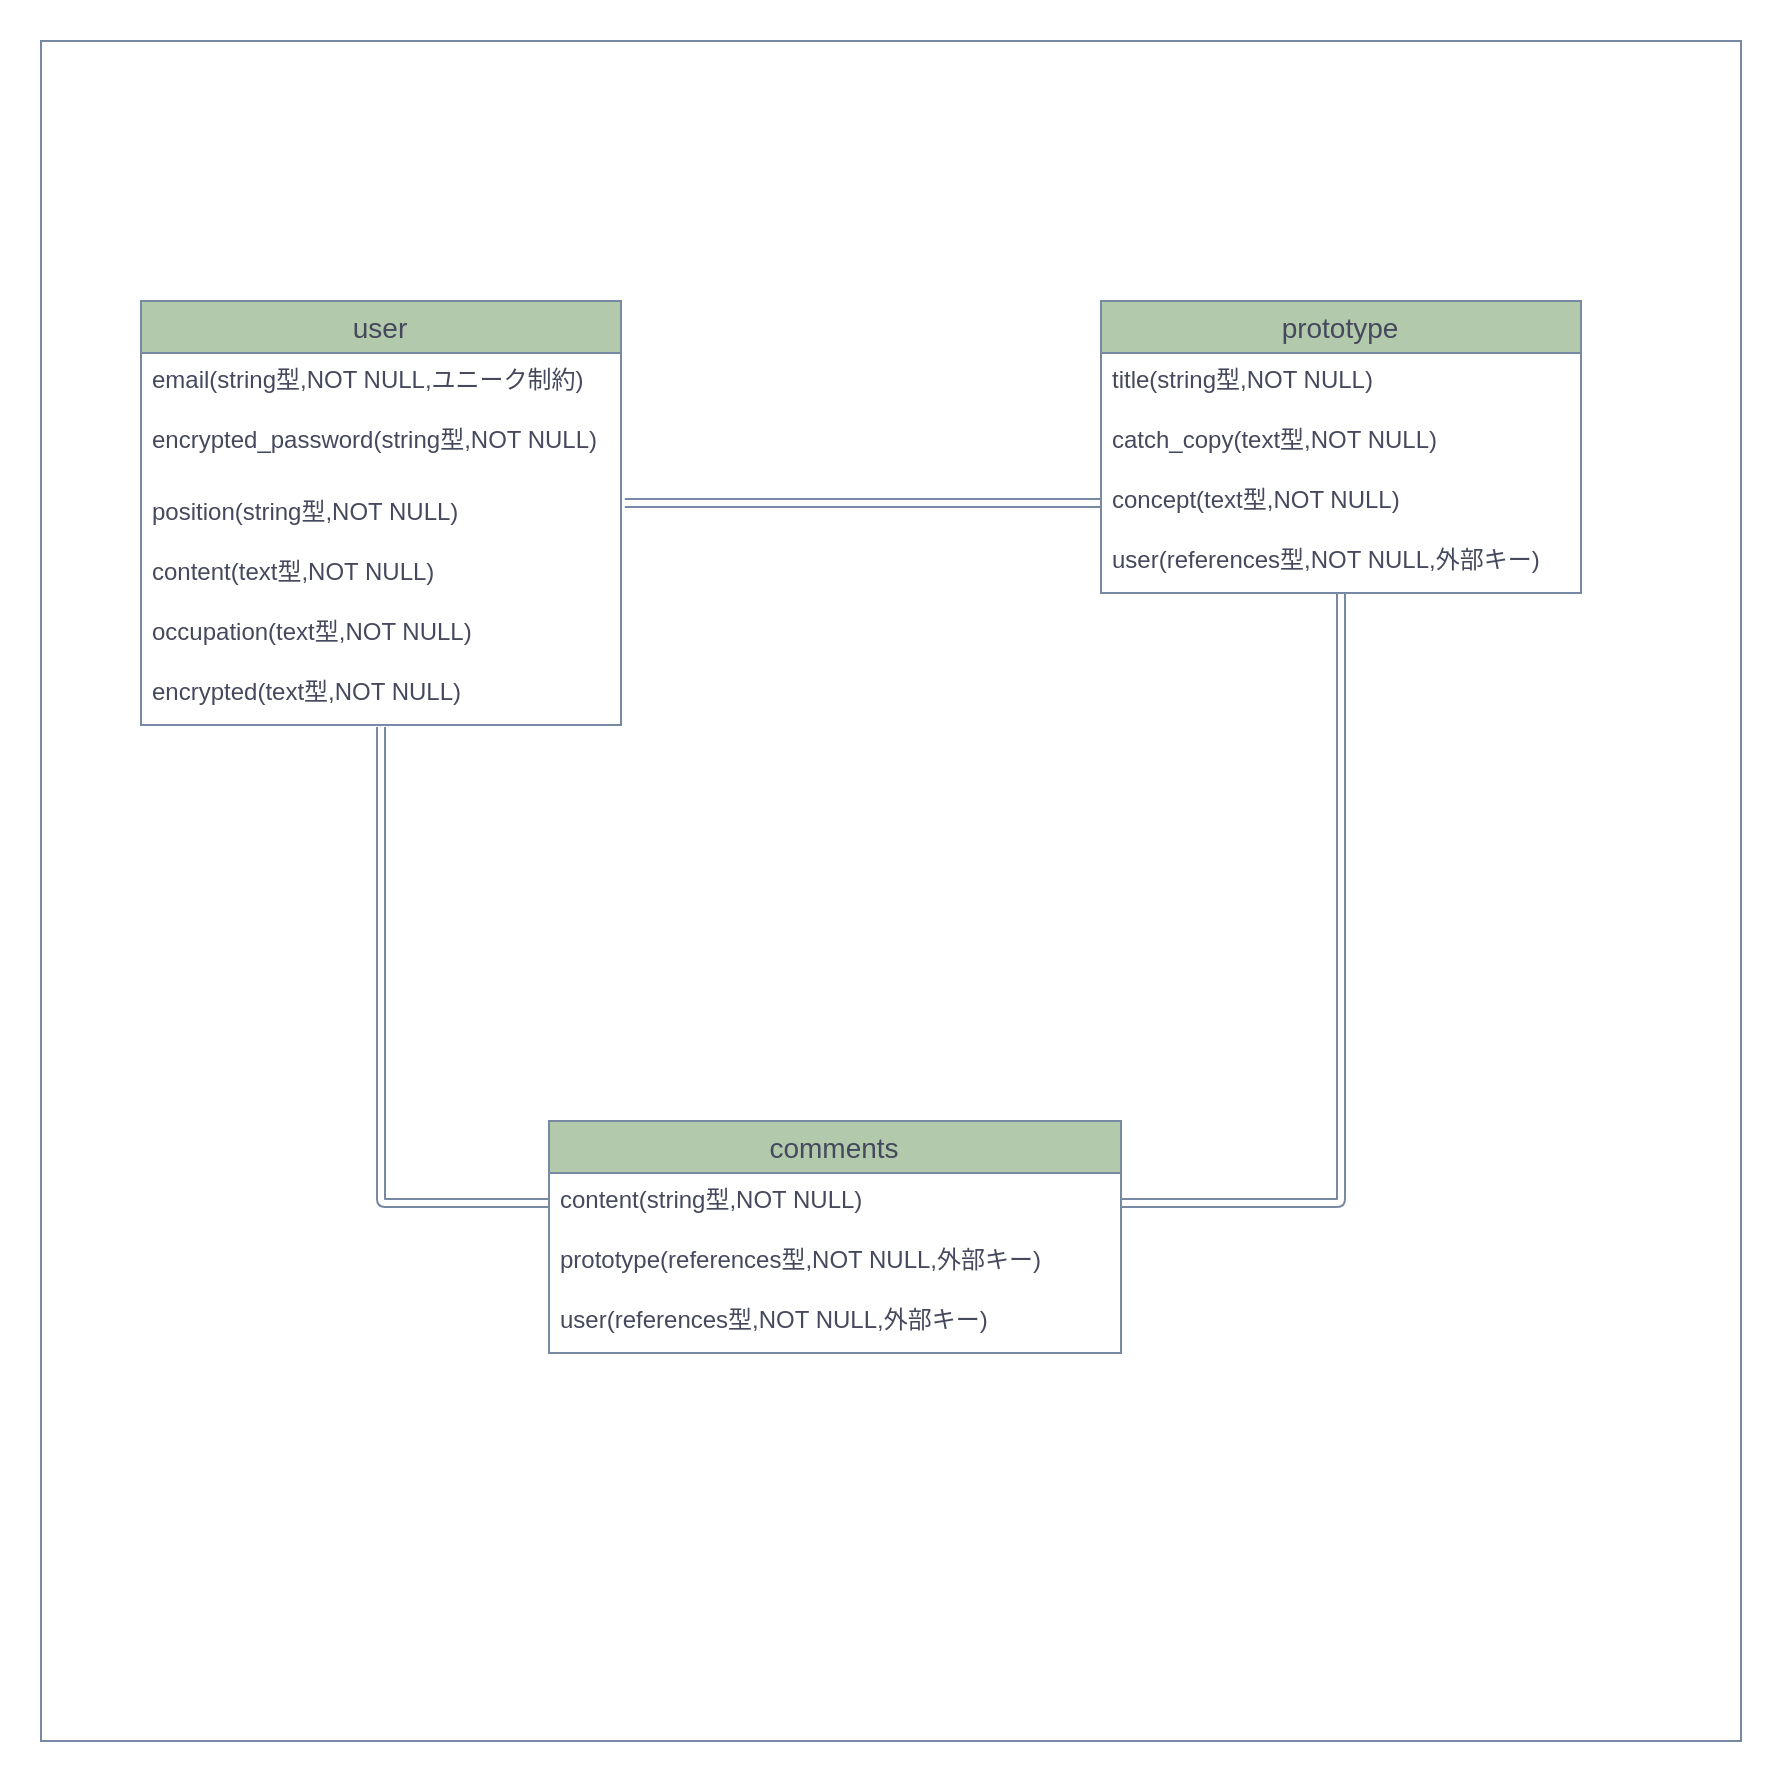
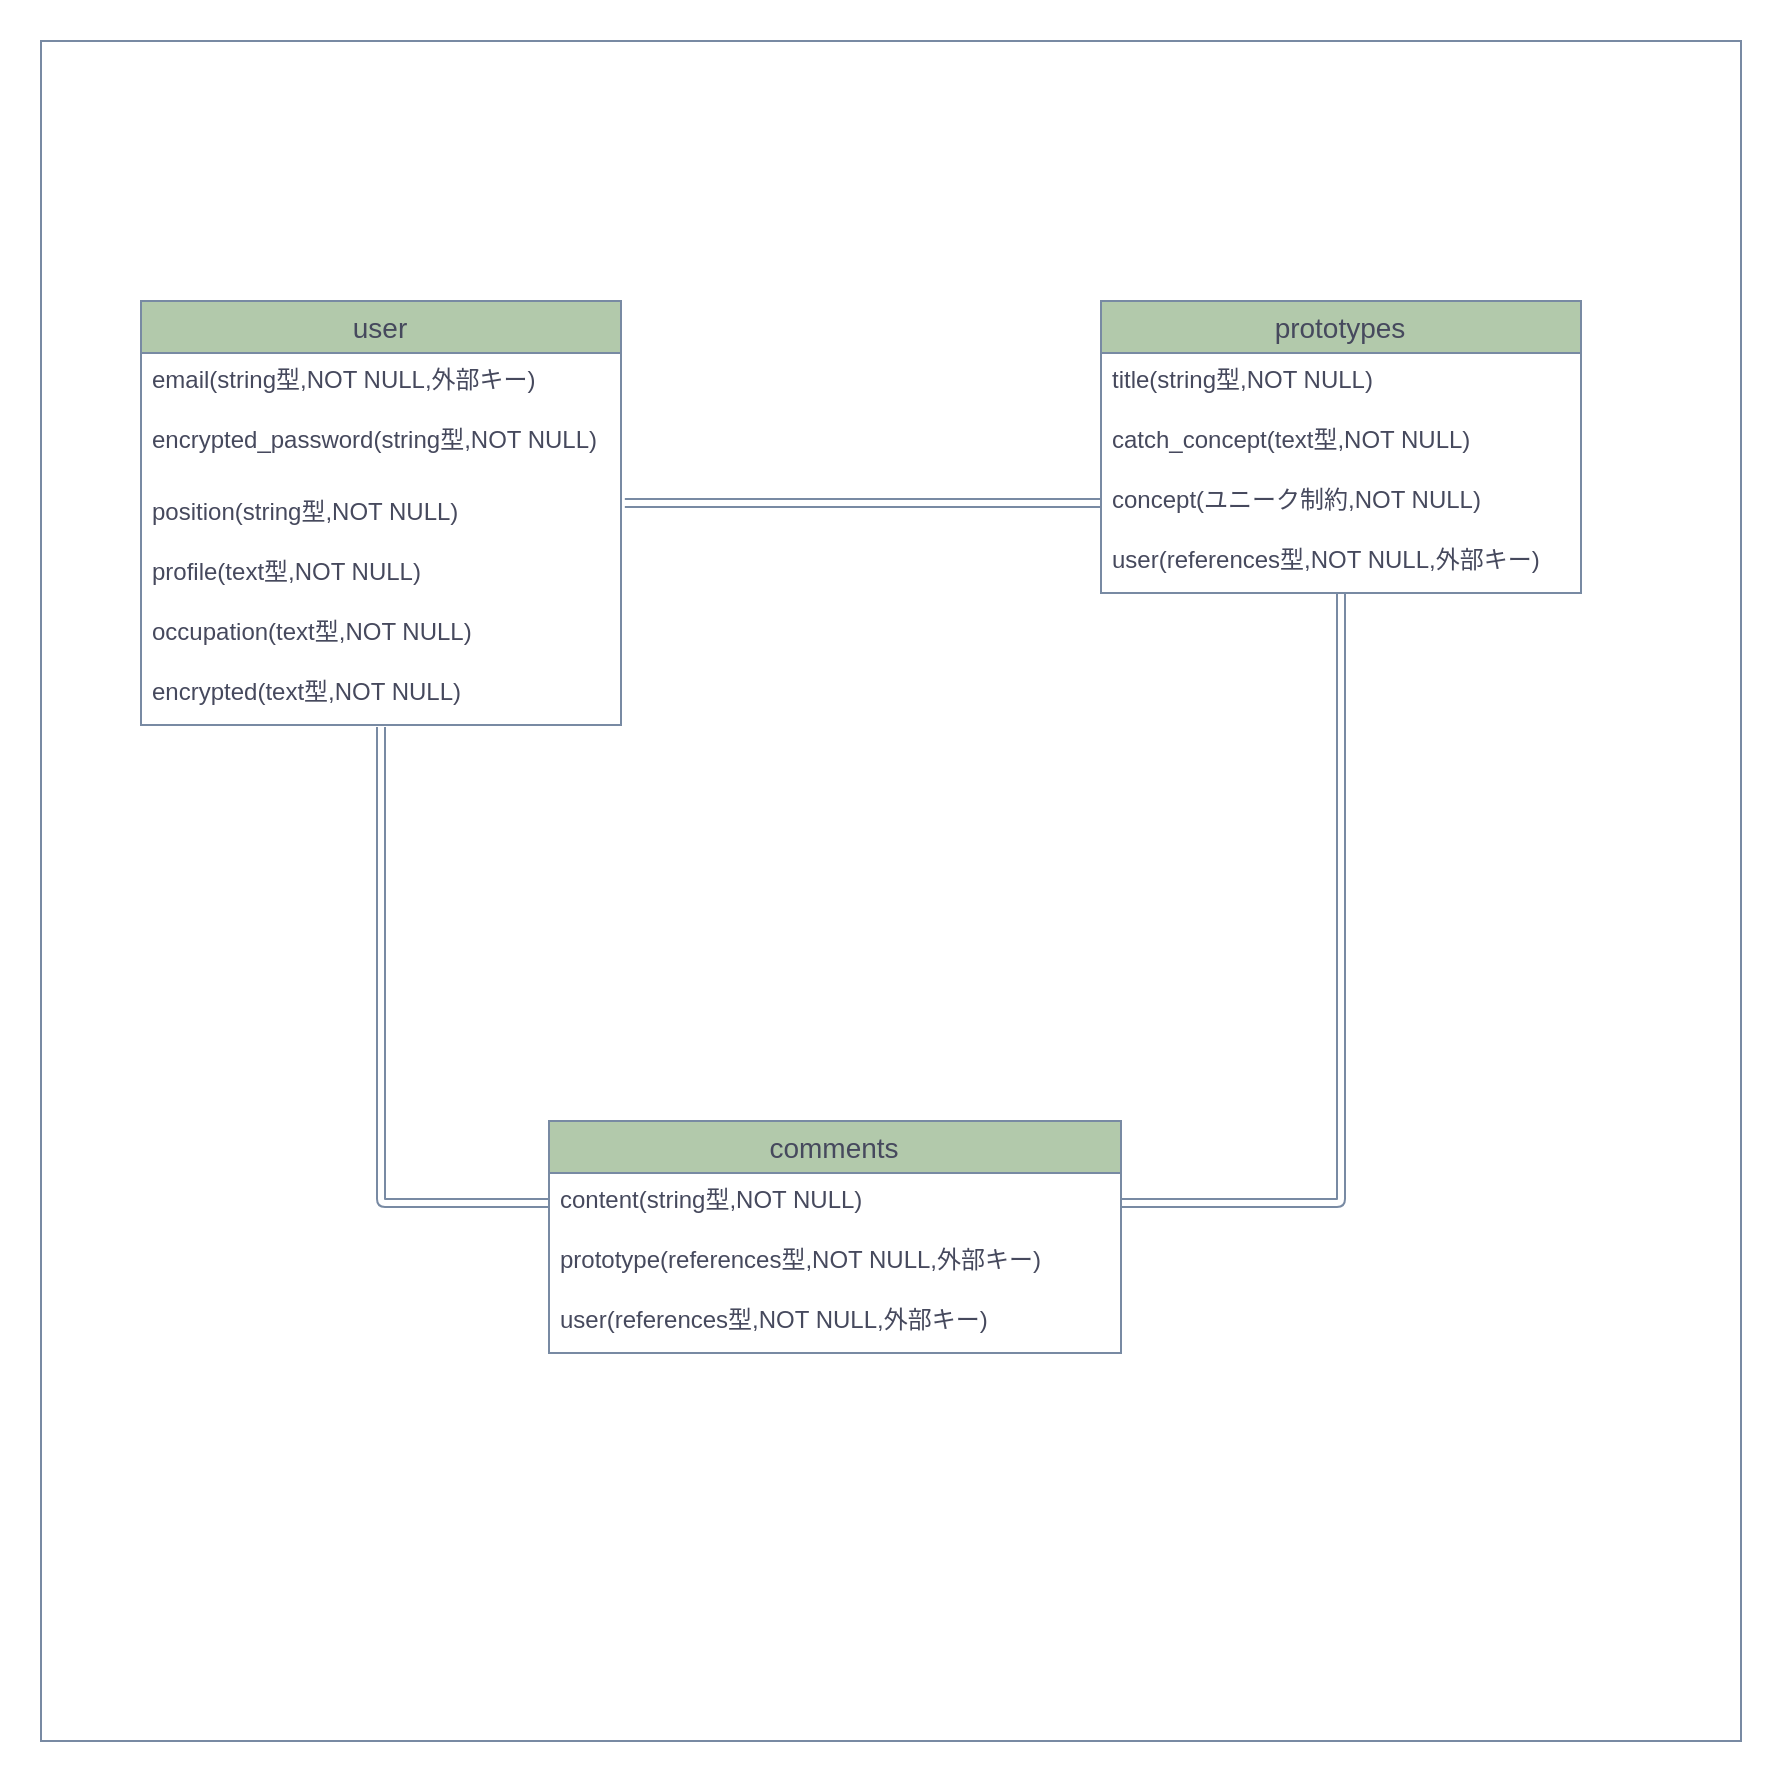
  <mxCell id="0" />
  <mxCell id="1" parent="0" />
  <mxCell id="2" value="" style="whiteSpace=wrap;html=1;aspect=fixed;sketch=0;fontColor=#46495D;strokeColor=#788AA3;fillColor=none;" vertex="1" parent="1"><mxGeometry x="20" y="20" width="850" height="850" as="geometry" /></mxCell>
  <mxCell id="3" style="edgeStyle=orthogonalEdgeStyle;orthogonalLoop=1;jettySize=auto;html=1;entryX=0;entryY=0.5;entryDx=0;entryDy=0;shape=link;exitX=1.008;exitY=0.3;exitDx=0;exitDy=0;exitPerimeter=0;strokeColor=#788AA3;fontColor=#46495D;" parent="1" source="8" target="16" edge="1"><mxGeometry relative="1" as="geometry"><mxPoint x="340" y="240" as="sourcePoint" /><mxPoint x="470" y="240" as="targetPoint" /></mxGeometry></mxCell>
  <mxCell id="4" style="edgeStyle=orthogonalEdgeStyle;shape=link;orthogonalLoop=1;jettySize=auto;html=1;entryX=0;entryY=0.5;entryDx=0;entryDy=0;strokeColor=#788AA3;fontColor=#46495D;" parent="1" source="5" target="19" edge="1"><mxGeometry relative="1" as="geometry" /></mxCell>
  <mxCell id="5" value="user" style="swimlane;fontStyle=0;childLayout=stackLayout;horizontal=1;startSize=26;horizontalStack=0;resizeParent=1;resizeParentMax=0;resizeLast=0;collapsible=1;marginBottom=0;align=center;fontSize=14;perimeterSpacing=1;fillColor=#B2C9AB;strokeColor=#788AA3;fontColor=#46495D;" parent="1" vertex="1"><mxGeometry x="70" y="150" width="240" height="212" as="geometry" /></mxCell>
- <mxCell id="6" value="email(string型,NOT NULL,ユニーク制約)" style="text;strokeColor=none;fillColor=none;spacingLeft=4;spacingRight=4;overflow=hidden;rotatable=0;points=[[0,0.5],[1,0.5]];portConstraint=eastwest;fontSize=12;fontColor=#46495D;" parent="5" vertex="1"><mxGeometry y="26" width="240" height="30" as="geometry" /></mxCell>
+ <mxCell id="6" value="email(string型,NOT NULL,外部キー)" style="text;strokeColor=none;fillColor=none;spacingLeft=4;spacingRight=4;overflow=hidden;rotatable=0;points=[[0,0.5],[1,0.5]];portConstraint=eastwest;fontSize=12;fontColor=#46495D;" parent="5" vertex="1"><mxGeometry y="26" width="240" height="30" as="geometry" /></mxCell>
  <mxCell id="7" value="encrypted_password(string型,NOT NULL)" style="text;strokeColor=none;fillColor=none;spacingLeft=4;spacingRight=4;overflow=hidden;rotatable=0;points=[[0,0.5],[1,0.5]];portConstraint=eastwest;fontSize=12;fontColor=#46495D;" parent="5" vertex="1"><mxGeometry y="56" width="240" height="36" as="geometry" /></mxCell>
  <mxCell id="8" value="position(string型,NOT NULL)" style="text;strokeColor=none;fillColor=none;spacingLeft=4;spacingRight=4;overflow=hidden;rotatable=0;points=[[0,0.5],[1,0.5]];portConstraint=eastwest;fontSize=12;fontColor=#46495D;" parent="5" vertex="1"><mxGeometry y="92" width="240" height="30" as="geometry" /></mxCell>
- <mxCell id="9" value="content(text型,NOT NULL)" style="text;strokeColor=none;fillColor=none;spacingLeft=4;spacingRight=4;overflow=hidden;rotatable=0;points=[[0,0.5],[1,0.5]];portConstraint=eastwest;fontSize=12;fontColor=#46495D;" parent="5" vertex="1"><mxGeometry y="122" width="240" height="30" as="geometry" /></mxCell>
+ <mxCell id="9" value="profile(text型,NOT NULL)" style="text;strokeColor=none;fillColor=none;spacingLeft=4;spacingRight=4;overflow=hidden;rotatable=0;points=[[0,0.5],[1,0.5]];portConstraint=eastwest;fontSize=12;fontColor=#46495D;" parent="5" vertex="1"><mxGeometry y="122" width="240" height="30" as="geometry" /></mxCell>
  <mxCell id="10" value="occupation(text型,NOT NULL)" style="text;strokeColor=none;fillColor=none;spacingLeft=4;spacingRight=4;overflow=hidden;rotatable=0;points=[[0,0.5],[1,0.5]];portConstraint=eastwest;fontSize=12;fontColor=#46495D;" parent="5" vertex="1"><mxGeometry y="152" width="240" height="30" as="geometry" /></mxCell>
  <mxCell id="11" value="encrypted(text型,NOT NULL)" style="text;strokeColor=none;fillColor=none;spacingLeft=4;spacingRight=4;overflow=hidden;rotatable=0;points=[[0,0.5],[1,0.5]];portConstraint=eastwest;fontSize=12;fontColor=#46495D;" parent="5" vertex="1"><mxGeometry y="182" width="240" height="30" as="geometry" /></mxCell>
  <mxCell id="12" style="shape=link;orthogonalLoop=1;jettySize=auto;html=1;entryX=1;entryY=0.5;entryDx=0;entryDy=0;edgeStyle=orthogonalEdgeStyle;strokeColor=#788AA3;fontColor=#46495D;" parent="1" source="13" target="19" edge="1"><mxGeometry relative="1" as="geometry" /></mxCell>
- <mxCell id="13" value="prototype" style="swimlane;fontStyle=0;childLayout=stackLayout;horizontal=1;startSize=26;horizontalStack=0;resizeParent=1;resizeParentMax=0;resizeLast=0;collapsible=1;marginBottom=0;align=center;fontSize=14;fillColor=#B2C9AB;strokeColor=#788AA3;fontColor=#46495D;" parent="1" vertex="1"><mxGeometry x="550" y="150" width="240" height="146" as="geometry" /></mxCell>
+ <mxCell id="13" value="prototypes" style="swimlane;fontStyle=0;childLayout=stackLayout;horizontal=1;startSize=26;horizontalStack=0;resizeParent=1;resizeParentMax=0;resizeLast=0;collapsible=1;marginBottom=0;align=center;fontSize=14;fillColor=#B2C9AB;strokeColor=#788AA3;fontColor=#46495D;" parent="1" vertex="1"><mxGeometry x="550" y="150" width="240" height="146" as="geometry" /></mxCell>
  <mxCell id="14" value="title(string型,NOT NULL)" style="text;strokeColor=none;fillColor=none;spacingLeft=4;spacingRight=4;overflow=hidden;rotatable=0;points=[[0,0.5],[1,0.5]];portConstraint=eastwest;fontSize=12;fontColor=#46495D;" parent="13" vertex="1"><mxGeometry y="26" width="240" height="30" as="geometry" /></mxCell>
- <mxCell id="15" value="catch_copy(text型,NOT NULL)" style="text;strokeColor=none;fillColor=none;spacingLeft=4;spacingRight=4;overflow=hidden;rotatable=0;points=[[0,0.5],[1,0.5]];portConstraint=eastwest;fontSize=12;fontColor=#46495D;" parent="13" vertex="1"><mxGeometry y="56" width="240" height="30" as="geometry" /></mxCell>
- <mxCell id="16" value="concept(text型,NOT NULL)" style="text;strokeColor=none;fillColor=none;spacingLeft=4;spacingRight=4;overflow=hidden;rotatable=0;points=[[0,0.5],[1,0.5]];portConstraint=eastwest;fontSize=12;fontColor=#46495D;" parent="13" vertex="1"><mxGeometry y="86" width="240" height="30" as="geometry" /></mxCell>
+ <mxCell id="15" value="catch_concept(text型,NOT NULL)" style="text;strokeColor=none;fillColor=none;spacingLeft=4;spacingRight=4;overflow=hidden;rotatable=0;points=[[0,0.5],[1,0.5]];portConstraint=eastwest;fontSize=12;fontColor=#46495D;" parent="13" vertex="1"><mxGeometry y="56" width="240" height="30" as="geometry" /></mxCell>
+ <mxCell id="16" value="concept(ユニーク制約,NOT NULL)" style="text;strokeColor=none;fillColor=none;spacingLeft=4;spacingRight=4;overflow=hidden;rotatable=0;points=[[0,0.5],[1,0.5]];portConstraint=eastwest;fontSize=12;fontColor=#46495D;" parent="13" vertex="1"><mxGeometry y="86" width="240" height="30" as="geometry" /></mxCell>
  <mxCell id="17" value="user(references型,NOT NULL,外部キー)" style="text;strokeColor=none;fillColor=none;spacingLeft=4;spacingRight=4;overflow=hidden;rotatable=0;points=[[0,0.5],[1,0.5]];portConstraint=eastwest;fontSize=12;fontColor=#46495D;" parent="13" vertex="1"><mxGeometry y="116" width="240" height="30" as="geometry" /></mxCell>
  <mxCell id="18" value="comments" style="swimlane;fontStyle=0;childLayout=stackLayout;horizontal=1;startSize=26;horizontalStack=0;resizeParent=1;resizeParentMax=0;resizeLast=0;collapsible=1;marginBottom=0;align=center;fontSize=14;fillColor=#B2C9AB;strokeColor=#788AA3;fontColor=#46495D;" parent="1" vertex="1"><mxGeometry x="274" y="560" width="286" height="116" as="geometry" /></mxCell>
  <mxCell id="19" value="content(string型,NOT NULL)" style="text;strokeColor=none;fillColor=none;spacingLeft=4;spacingRight=4;overflow=hidden;rotatable=0;points=[[0,0.5],[1,0.5]];portConstraint=eastwest;fontSize=12;fontColor=#46495D;" parent="18" vertex="1"><mxGeometry y="26" width="286" height="30" as="geometry" /></mxCell>
  <mxCell id="20" value="prototype(references型,NOT NULL,外部キー)" style="text;strokeColor=none;fillColor=none;spacingLeft=4;spacingRight=4;overflow=hidden;rotatable=0;points=[[0,0.5],[1,0.5]];portConstraint=eastwest;fontSize=12;fontColor=#46495D;" parent="18" vertex="1"><mxGeometry y="56" width="286" height="30" as="geometry" /></mxCell>
  <mxCell id="21" value="user(references型,NOT NULL,外部キー)" style="text;strokeColor=none;fillColor=none;spacingLeft=4;spacingRight=4;overflow=hidden;rotatable=0;points=[[0,0.5],[1,0.5]];portConstraint=eastwest;fontSize=12;fontColor=#46495D;" parent="18" vertex="1"><mxGeometry y="86" width="286" height="30" as="geometry" /></mxCell>
